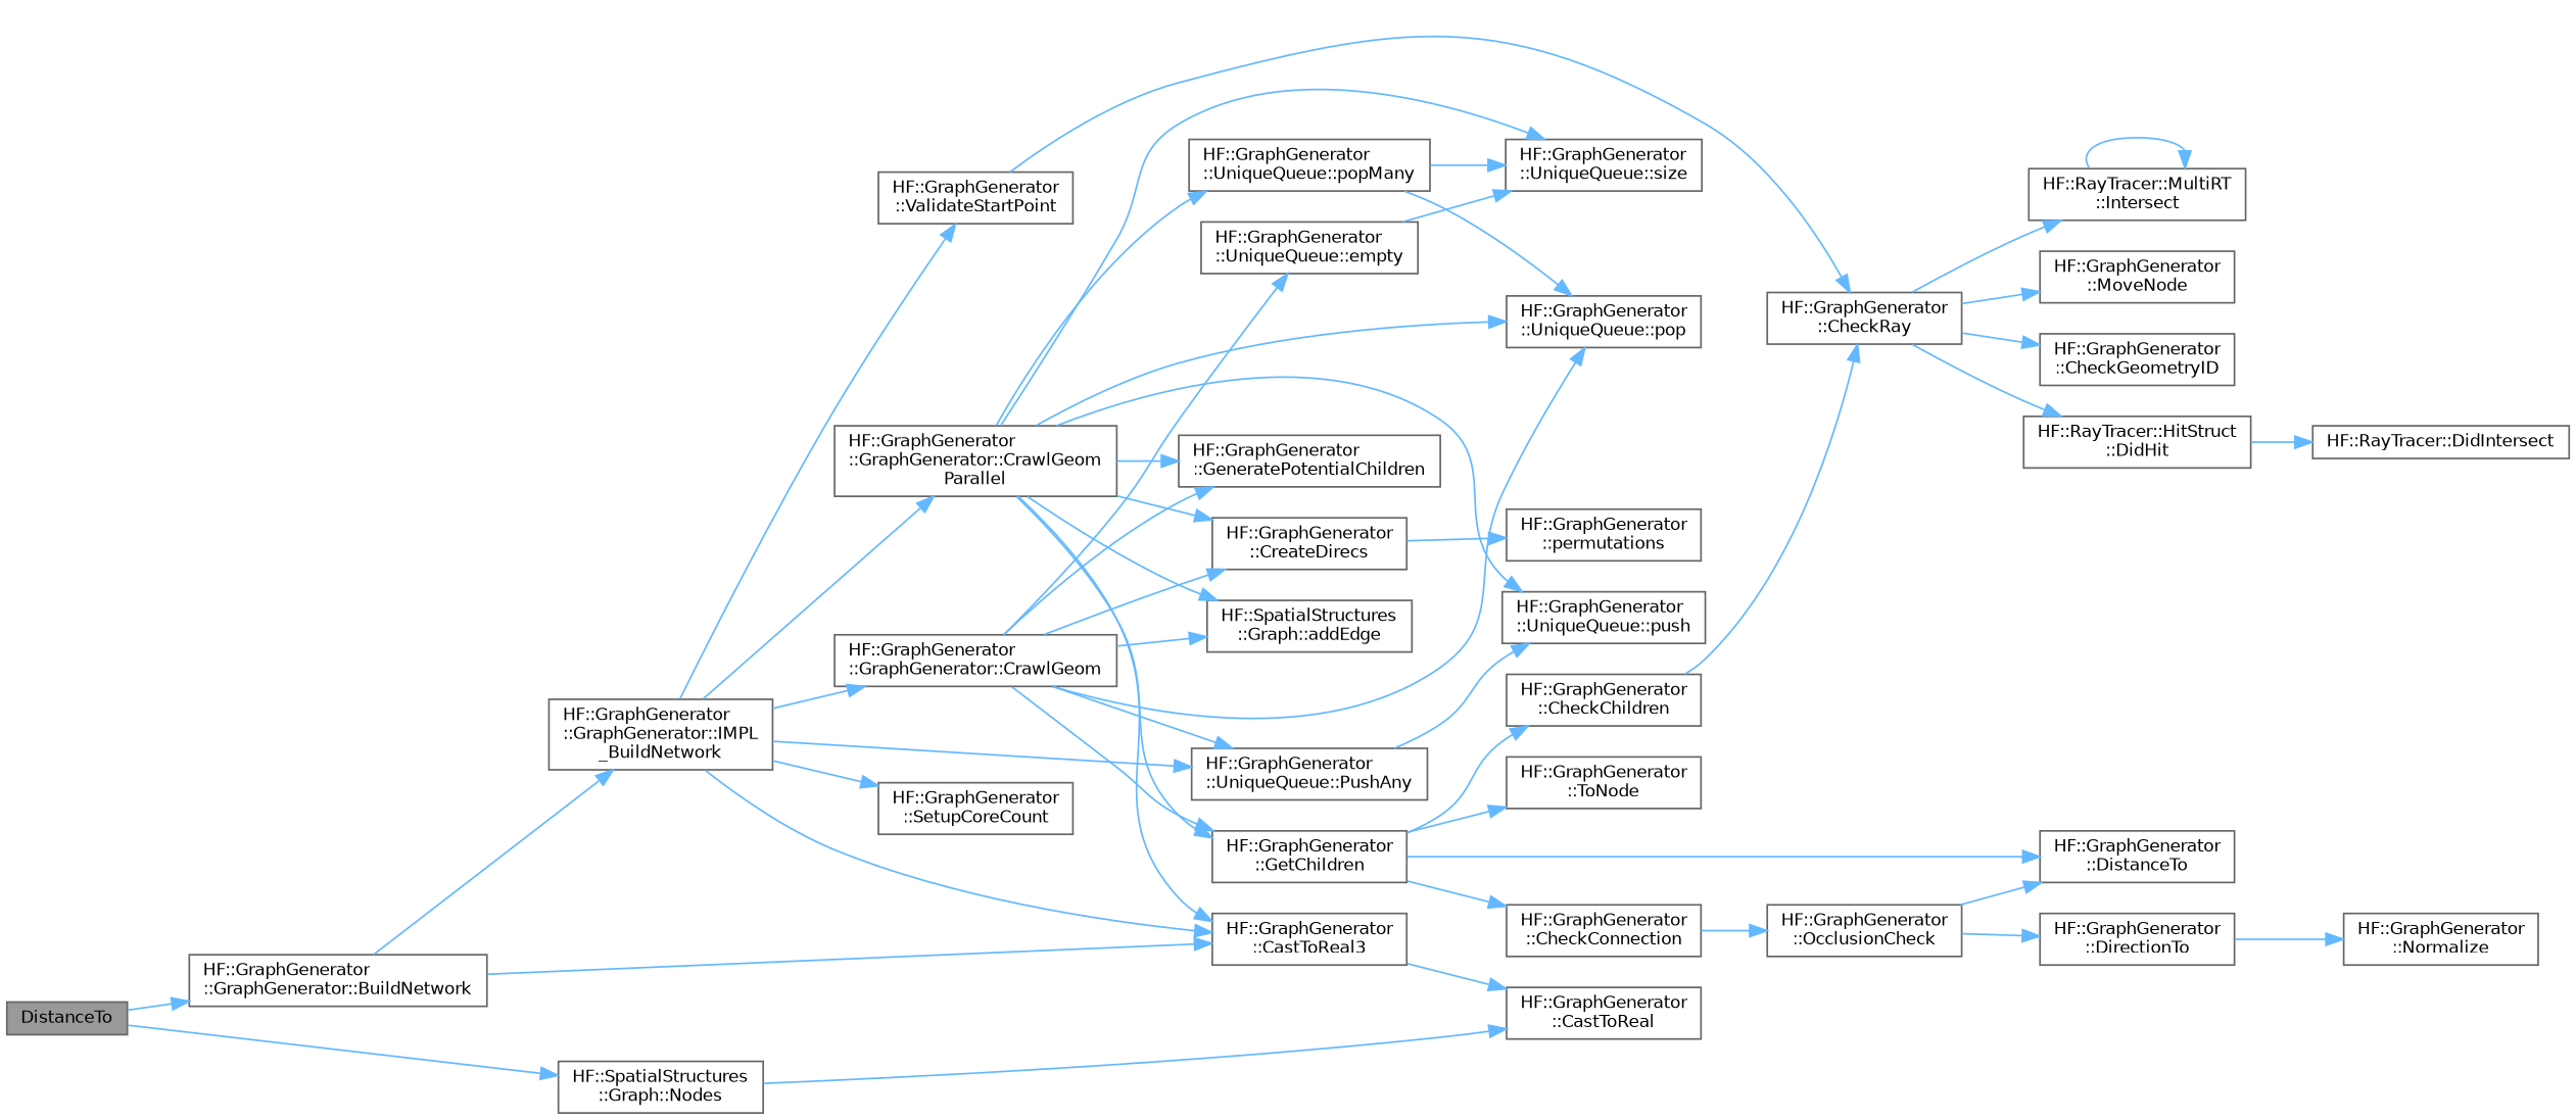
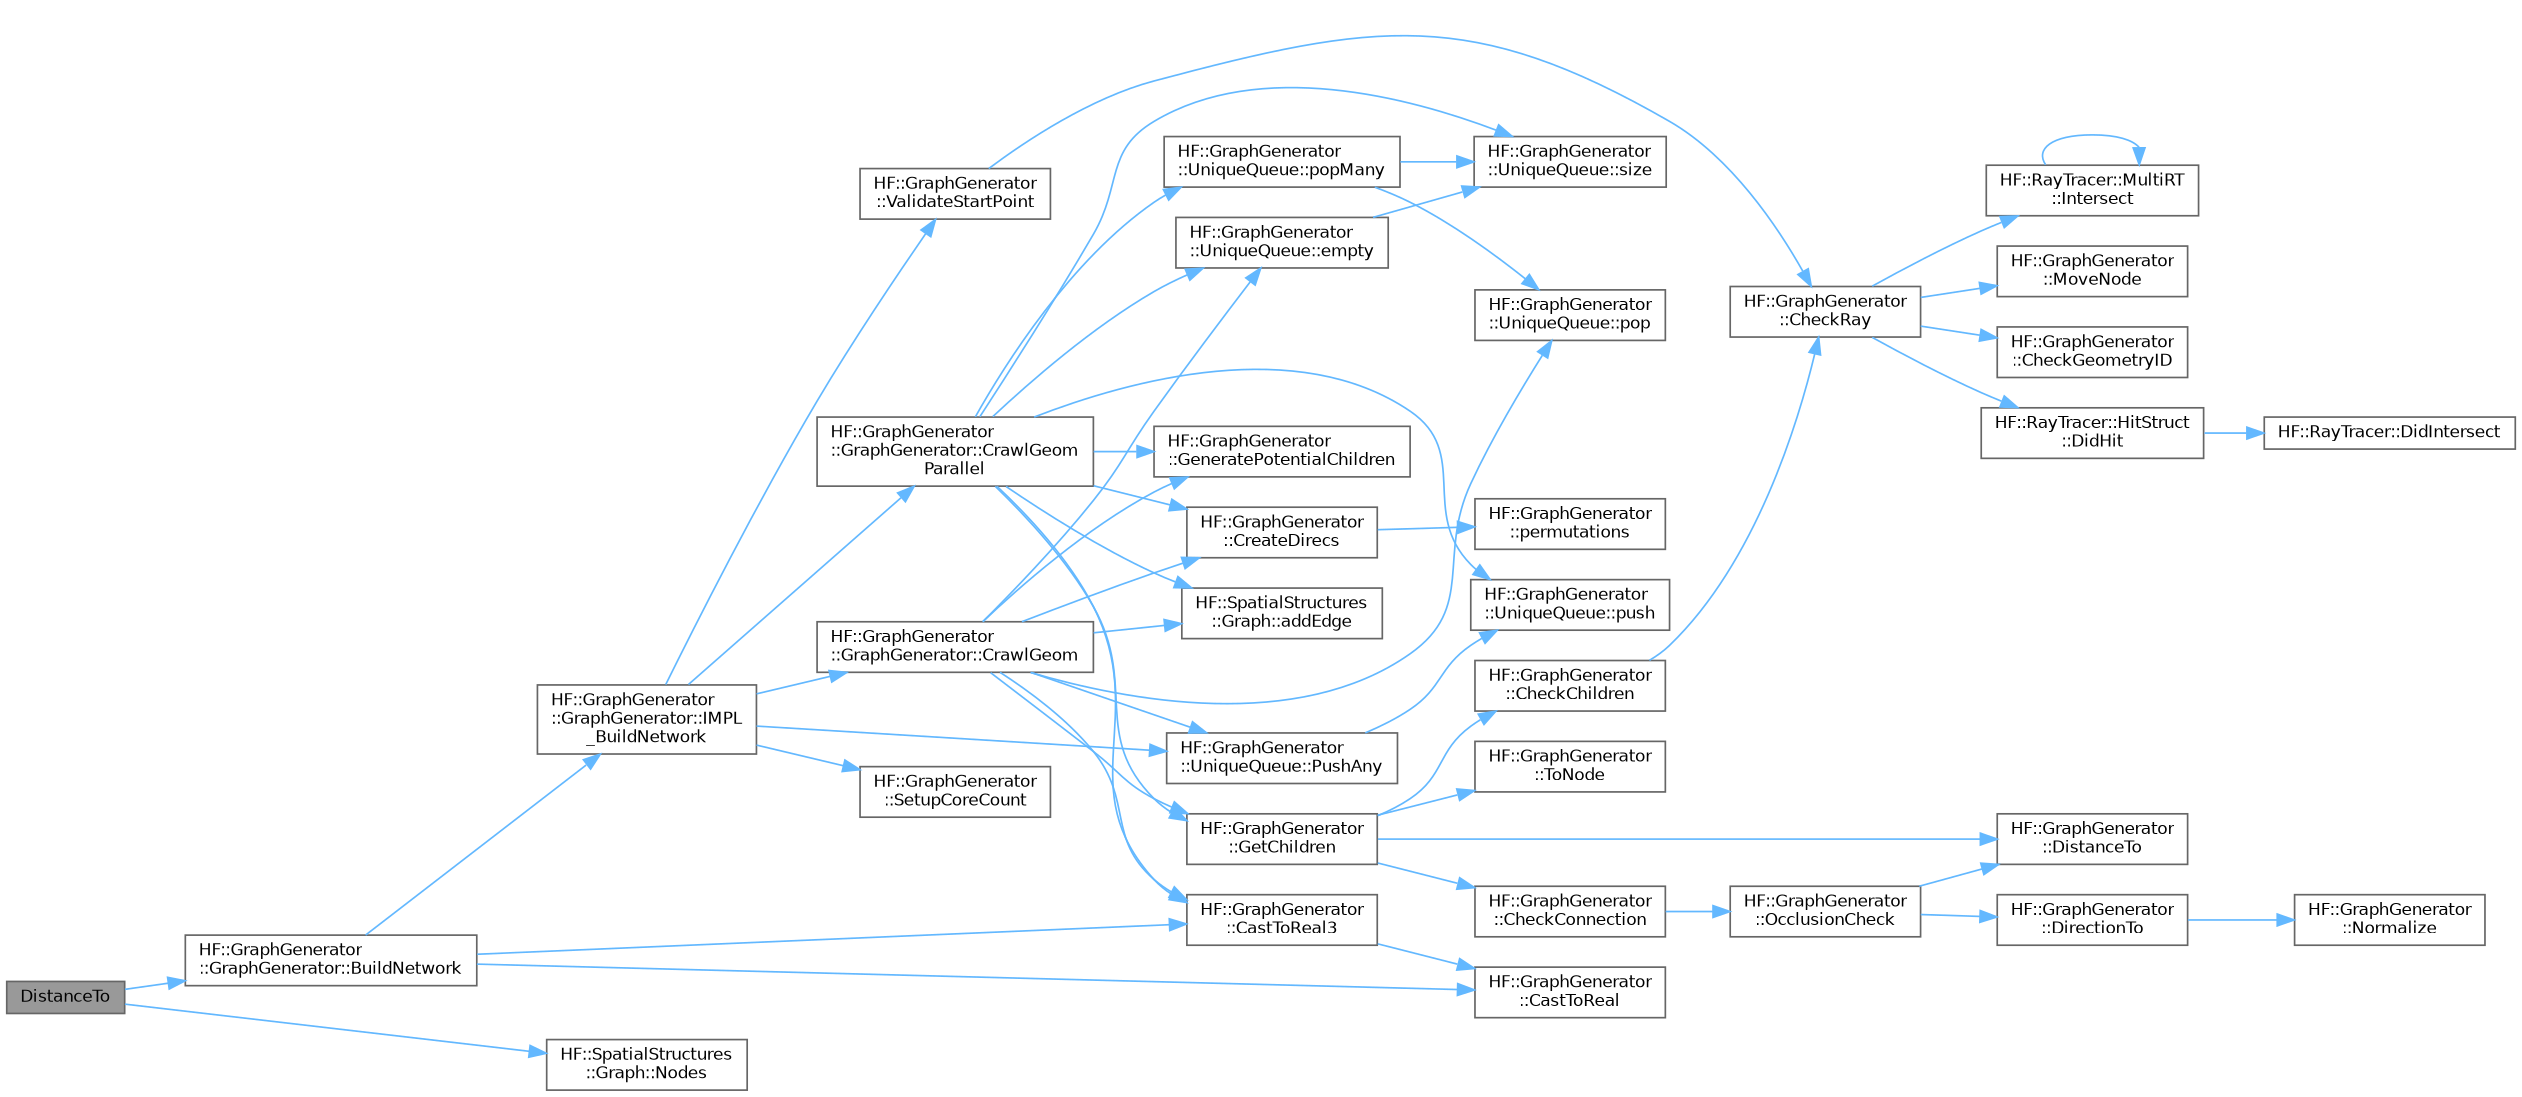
  digraph {
    rankdir=LR
    node [color=grey40 fillcolor=white fontname=Helvetica fontsize=10 shape=box style=filled]
    edge [color=steelblue1 fontname=Helvetica fontsize=10 labelfontname=Helvetica labelfontsize=10 style=solid]
    n1 [color=gray40 fillcolor=grey60 fontcolor=black height=0.2 label=DistanceTo width=0.4]
    n2 [height=0.2 label="HF::GraphGenerator\l::GraphGenerator::BuildNetwork" width=0.4]
    n3 [height=0.2 label="HF::SpatialStructures\l::Graph::Nodes" width=0.4]
    n4 [height=0.2 label="HF::GraphGenerator\l::CastToReal" width=0.4]
    n5 [height=0.2 label="HF::GraphGenerator\l::CastToReal3" width=0.4]
    n6 [height=0.2 label="HF::GraphGenerator\l::GraphGenerator::IMPL\l_BuildNetwork" width=0.4]
    n7 [height=0.2 label="HF::GraphGenerator\l::GraphGenerator::CrawlGeom" width=0.4]
    n8 [height=0.2 label="HF::GraphGenerator\l::UniqueQueue::PushAny" width=0.4]
    n9 [height=0.2 label="HF::GraphGenerator\l::GraphGenerator::CrawlGeom\lParallel" width=0.4]
    n10 [height=0.2 label="HF::GraphGenerator\l::SetupCoreCount" width=0.4]
    n11 [height=0.2 label="HF::GraphGenerator\l::ValidateStartPoint" width=0.4]
    n12 [height=0.2 label="HF::SpatialStructures\l::Graph::addEdge" width=0.4]
    n13 [height=0.2 label="HF::GraphGenerator\l::CreateDirecs" width=0.4]
    n14 [height=0.2 label="HF::GraphGenerator\l::UniqueQueue::empty" width=0.4]
    n15 [height=0.2 label="HF::GraphGenerator\l::GeneratePotentialChildren" width=0.4]
    n16 [height=0.2 label="HF::GraphGenerator\l::GetChildren" width=0.4]
    n17 [height=0.2 label="HF::GraphGenerator\l::UniqueQueue::pop" width=0.4]
    n18 [height=0.2 label="HF::GraphGenerator\l::UniqueQueue::push" width=0.4]
    n19 [height=0.2 label="HF::GraphGenerator\l::UniqueQueue::size" width=0.4]
    n20 [height=0.2 label="HF::GraphGenerator\l::UniqueQueue::popMany" width=0.4]
    n21 [height=0.2 label="HF::GraphGenerator\l::CheckRay" width=0.4]
    n22 [height=0.2 label="HF::GraphGenerator\l::permutations" width=0.4]
    n23 [height=0.2 label="HF::GraphGenerator\l::CheckChildren" width=0.4]
    n24 [height=0.2 label="HF::GraphGenerator\l::CheckConnection" width=0.4]
    n25 [height=0.2 label="HF::GraphGenerator\l::DistanceTo" width=0.4]
    n26 [height=0.2 label="HF::GraphGenerator\l::ToNode" width=0.4]
    n27 [height=0.2 label="HF::GraphGenerator\l::OcclusionCheck" width=0.4]
    n28 [height=0.2 label="HF::GraphGenerator\l::CheckGeometryID" width=0.4]
    n29 [height=0.2 label="HF::RayTracer::HitStruct\l::DidHit" width=0.4]
    n30 [height=0.2 label="HF::RayTracer::MultiRT\l::Intersect" width=0.4]
    n31 [height=0.2 label="HF::GraphGenerator\l::MoveNode" width=0.4]
    n32 [height=0.2 label="HF::RayTracer::DidIntersect" width=0.4]
    n33 [height=0.2 label="HF::GraphGenerator\l::DirectionTo" width=0.4]
    n34 [height=0.2 label="HF::GraphGenerator\l::Normalize" width=0.4]
    n1 -> n2
    n1 -> n3
-   n3 -> n4
+   n2 -> n4
    n2 -> n5
    n2 -> n6
    n5 -> n4
    n6 -> n7
    n6 -> n8
    n6 -> n9
    n6 -> n10
    n6 -> n11
-   n6 -> n5
+   n7 -> n5
    n7 -> n8
    n7 -> n12
    n7 -> n13
    n7 -> n14
    n7 -> n15
    n7 -> n16
    n7 -> n17
    n8 -> n18
    n9 -> n5
    n9 -> n12
    n9 -> n13
-   n9 -> n17
+   n9 -> n14
    n9 -> n15
    n9 -> n16
    n9 -> n18
    n9 -> n19
    n9 -> n20
    n11 -> n21
    n13 -> n22
    n14 -> n19
    n16 -> n23
    n16 -> n24
    n16 -> n25
    n16 -> n26
    n20 -> n17
    n20 -> n19
    n21 -> n28
    n21 -> n29
    n21 -> n30
    n21 -> n31
    n23 -> n21
    n24 -> n27
    n27 -> n25
    n27 -> n33
    n29 -> n32
    n30 -> n30
    n33 -> n34
  }
